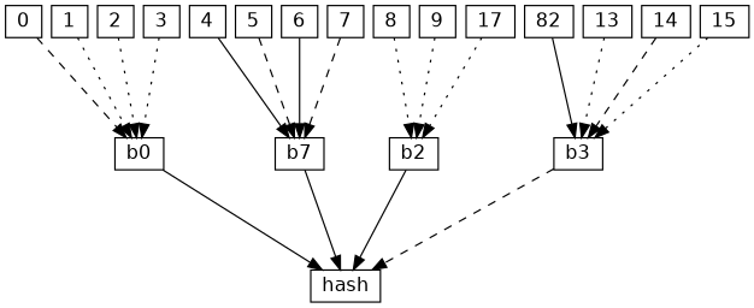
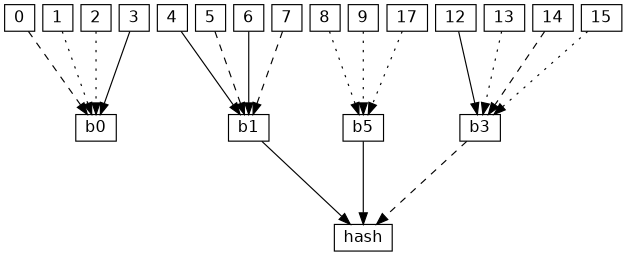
  digraph {
    nodesep=0.1
    rankdir=TB
    ranksep=1.
    node [fillcolor=white fontname=helvetica shape=box style=filled]
    edge [style=dotted]
    b0 [height=0. width=0.]
-   b1 [height=0. width=0. label=b7]
-   b2 [height=0. width=0.]
+   b1 [height=0. width=0.]
+   b2 [height=0. width=0. label=b5]
    b3 [height=0. width=0.]
    hash [height=0. width=0.]
    0 [height=0. width=0.]
    1 [height=0. width=0.]
    2 [height=0. width=0.]
    3 [height=0. width=0.]
    4 [height=0. width=0.]
    5 [height=0. width=0.]
    6 [height=0. width=0.]
    7 [height=0. width=0.]
    8 [height=0. width=0.]
    9 [height=0. width=0.]
    n16 [height=0. label=17 width=0.]
-   12 [height=0. width=0. label=82]
+   12 [height=0. width=0.]
    13 [height=0. width=0.]
    14 [height=0. width=0.]
    15 [height=0. width=0.]
    subgraph sub_1 {
      rank=same
      rankdir=LR
      b0
      b1
      b2
      b3
    }
    b0 -> b1 [style=invis]
-   b0 -> hash [style=solid]
    b1 -> b2 [style=invis]
    b1 -> hash [style=solid]
    b2 -> b3 [style=invis]
    b2 -> hash [style=solid]
    b3 -> hash [style=dashed]
    0 -> b0 [style=dashed]
    1 -> b0
    2 -> b0
-   3 -> b0
+   3 -> b0 [style=solid]
    4 -> b1 [style=solid]
    5 -> b1 [style=dashed]
    6 -> b1 [style=solid]
    7 -> b1 [style=dashed]
    8 -> b2
    9 -> b2
    n16 -> b2
    12 -> b3 [style=solid]
    13 -> b3
    14 -> b3 [style=dashed]
    15 -> b3
  }
